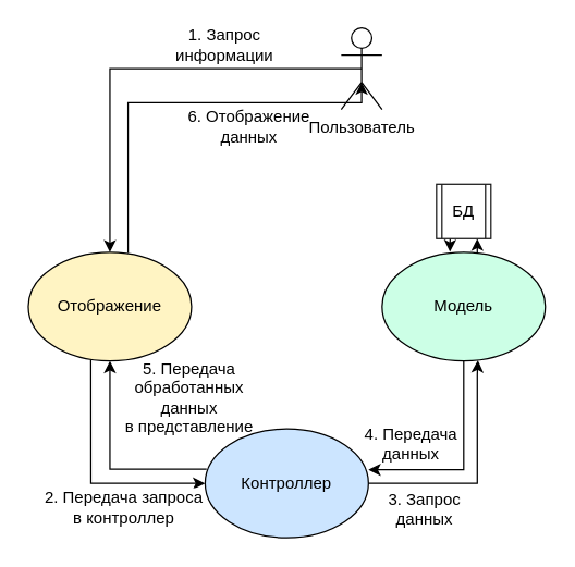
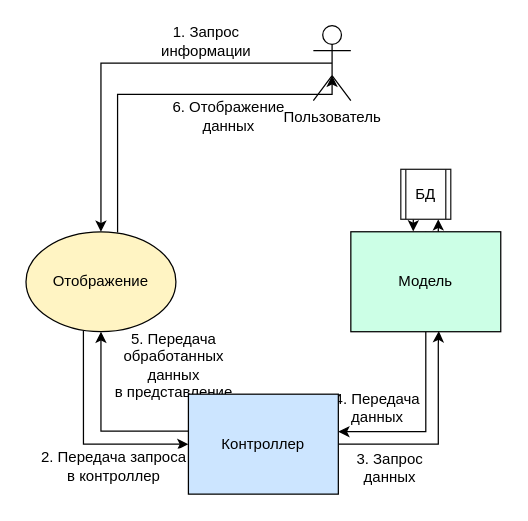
  <mxCell id="0" />
  <mxCell id="1" parent="0" />
  <mxCell id="2" style="edgeStyle=orthogonalEdgeStyle;rounded=0;orthogonalLoop=1;jettySize=auto;html=1;exitX=0.5;exitY=1;exitDx=0;exitDy=0;entryX=1;entryY=0.375;entryDx=0;entryDy=0;entryPerimeter=0;" parent="1" source="5" target="10" edge="1"><mxGeometry relative="1" as="geometry" /></mxCell>
  <mxCell id="3" value="4. Передача&lt;br&gt;данных&lt;br&gt;" style="text;html=1;resizable=0;points=[];align=center;verticalAlign=middle;labelBackgroundColor=#ffffff;" parent="2" vertex="1" connectable="0"><mxGeometry x="-0.307" y="-1" relative="1" as="geometry"><mxPoint x="-39" y="8" as="offset" /></mxGeometry></mxCell>
  <mxCell id="4" style="edgeStyle=orthogonalEdgeStyle;rounded=0;orthogonalLoop=1;jettySize=auto;html=1;exitX=0.5;exitY=0;exitDx=0;exitDy=0;entryX=0.75;entryY=1;entryDx=0;entryDy=0;" edge="1" parent="1" source="5" target="20"><mxGeometry relative="1" as="geometry"><Array as="points"><mxPoint x="340" y="195" /><mxPoint x="350" y="195" /></Array></mxGeometry></mxCell>
- <mxCell id="5" value="Модель" style="ellipse;whiteSpace=wrap;html=1;fillColor=#CCFFE6;" parent="1" vertex="1"><mxGeometry x="280" y="185" width="120" height="80" as="geometry" /></mxCell>
+ <mxCell id="5" value="Модель" style="whiteSpace=wrap;html=1;fillColor=#CCFFE6;rounded=0;" parent="1" vertex="1"><mxGeometry x="280" y="185" width="120" height="80" as="geometry" /></mxCell>
  <mxCell id="6" style="edgeStyle=orthogonalEdgeStyle;rounded=0;orthogonalLoop=1;jettySize=auto;html=1;exitX=1;exitY=0.5;exitDx=0;exitDy=0;entryX=0.587;entryY=0.994;entryDx=0;entryDy=0;entryPerimeter=0;" parent="1" source="10" target="5" edge="1"><mxGeometry relative="1" as="geometry"><Array as="points"><mxPoint x="350" y="355" /><mxPoint x="350" y="275" /></Array></mxGeometry></mxCell>
  <mxCell id="7" value="3. Запрос&lt;br&gt;данных&lt;br&gt;" style="text;html=1;resizable=0;points=[];align=center;verticalAlign=middle;labelBackgroundColor=#ffffff;" parent="6" vertex="1" connectable="0"><mxGeometry x="-0.059" y="31" relative="1" as="geometry"><mxPoint x="-9" y="18" as="offset" /></mxGeometry></mxCell>
  <mxCell id="8" style="edgeStyle=orthogonalEdgeStyle;rounded=0;orthogonalLoop=1;jettySize=auto;html=1;exitX=0.009;exitY=0.369;exitDx=0;exitDy=0;entryX=0.5;entryY=1;entryDx=0;entryDy=0;exitPerimeter=0;" parent="1" source="10" target="15" edge="1"><mxGeometry relative="1" as="geometry" /></mxCell>
  <mxCell id="9" value="5. Передача&lt;br&gt;обработанных&lt;br&gt;данных&lt;br&gt;в представление&lt;br&gt;" style="text;html=1;resizable=0;points=[];align=center;verticalAlign=middle;labelBackgroundColor=#ffffff;" parent="8" vertex="1" connectable="0"><mxGeometry x="0.68" relative="1" as="geometry"><mxPoint x="57" y="2" as="offset" /></mxGeometry></mxCell>
- <mxCell id="10" value="Контроллер" style="ellipse;whiteSpace=wrap;html=1;fillColor=#CCE5FF;" parent="1" vertex="1"><mxGeometry x="150" y="315" width="120" height="80" as="geometry" /></mxCell>
+ <mxCell id="10" value="Контроллер" style="whiteSpace=wrap;html=1;fillColor=#CCE5FF;rounded=0;" parent="1" vertex="1"><mxGeometry x="150" y="315" width="120" height="80" as="geometry" /></mxCell>
  <mxCell id="11" style="edgeStyle=orthogonalEdgeStyle;rounded=0;orthogonalLoop=1;jettySize=auto;html=1;exitX=0.383;exitY=0.988;exitDx=0;exitDy=0;entryX=0;entryY=0.5;entryDx=0;entryDy=0;exitPerimeter=0;" parent="1" source="15" target="10" edge="1"><mxGeometry relative="1" as="geometry"><Array as="points"><mxPoint x="66" y="355" /></Array></mxGeometry></mxCell>
  <mxCell id="12" value="2. Передача запроса&lt;br&gt;в контроллер&lt;br&gt;" style="text;html=1;resizable=0;points=[];align=center;verticalAlign=middle;labelBackgroundColor=#ffffff;" parent="11" vertex="1" connectable="0"><mxGeometry x="-0.333" y="1" relative="1" as="geometry"><mxPoint x="23" y="50.5" as="offset" /></mxGeometry></mxCell>
  <mxCell id="13" style="edgeStyle=orthogonalEdgeStyle;rounded=0;orthogonalLoop=1;jettySize=auto;html=1;exitX=0.611;exitY=0.008;exitDx=0;exitDy=0;entryX=0.5;entryY=0.667;entryDx=0;entryDy=0;entryPerimeter=0;exitPerimeter=0;" parent="1" source="15" target="18" edge="1"><mxGeometry relative="1" as="geometry"><Array as="points"><mxPoint x="93" y="75" /></Array></mxGeometry></mxCell>
  <mxCell id="14" value="6. Отображение&lt;br&gt;данных" style="text;html=1;resizable=0;points=[];align=center;verticalAlign=middle;labelBackgroundColor=#ffffff;" parent="13" vertex="1" connectable="0"><mxGeometry x="-0.506" y="1" relative="1" as="geometry"><mxPoint x="89.5" y="-20" as="offset" /></mxGeometry></mxCell>
  <mxCell id="15" value="Отображение" style="ellipse;whiteSpace=wrap;html=1;fillColor=#FFF4C3;" parent="1" vertex="1"><mxGeometry x="20" y="185" width="120" height="80" as="geometry" /></mxCell>
  <mxCell id="16" style="edgeStyle=orthogonalEdgeStyle;rounded=0;orthogonalLoop=1;jettySize=auto;html=1;exitX=0.5;exitY=0.5;exitDx=0;exitDy=0;exitPerimeter=0;entryX=0.5;entryY=0;entryDx=0;entryDy=0;" parent="1" source="18" target="15" edge="1"><mxGeometry relative="1" as="geometry" /></mxCell>
  <mxCell id="17" value="1. Запрос&lt;br&gt;информации&lt;br&gt;" style="text;html=1;resizable=0;points=[];align=center;verticalAlign=middle;labelBackgroundColor=#ffffff;" parent="16" vertex="1" connectable="0"><mxGeometry x="0.04" y="44" relative="1" as="geometry"><mxPoint x="64" y="-62" as="offset" /></mxGeometry></mxCell>
  <mxCell id="18" value="Пользователь" style="shape=umlActor;verticalLabelPosition=bottom;labelBackgroundColor=#ffffff;verticalAlign=top;html=1;outlineConnect=0;" parent="1" vertex="1"><mxGeometry x="250" y="20" width="30" height="60" as="geometry" /></mxCell>
  <mxCell id="19" style="edgeStyle=orthogonalEdgeStyle;rounded=0;orthogonalLoop=1;jettySize=auto;html=1;exitX=0.25;exitY=1;exitDx=0;exitDy=0;entryX=0.416;entryY=-0.003;entryDx=0;entryDy=0;entryPerimeter=0;" edge="1" parent="1" source="20" target="5"><mxGeometry relative="1" as="geometry" /></mxCell>
  <mxCell id="20" value="БД" style="shape=process;whiteSpace=wrap;html=1;backgroundOutline=1;strokeColor=#1A1A1A;fillColor=#FFFFFF;" vertex="1" parent="1"><mxGeometry x="320" y="135" width="40" height="40" as="geometry" /></mxCell>
